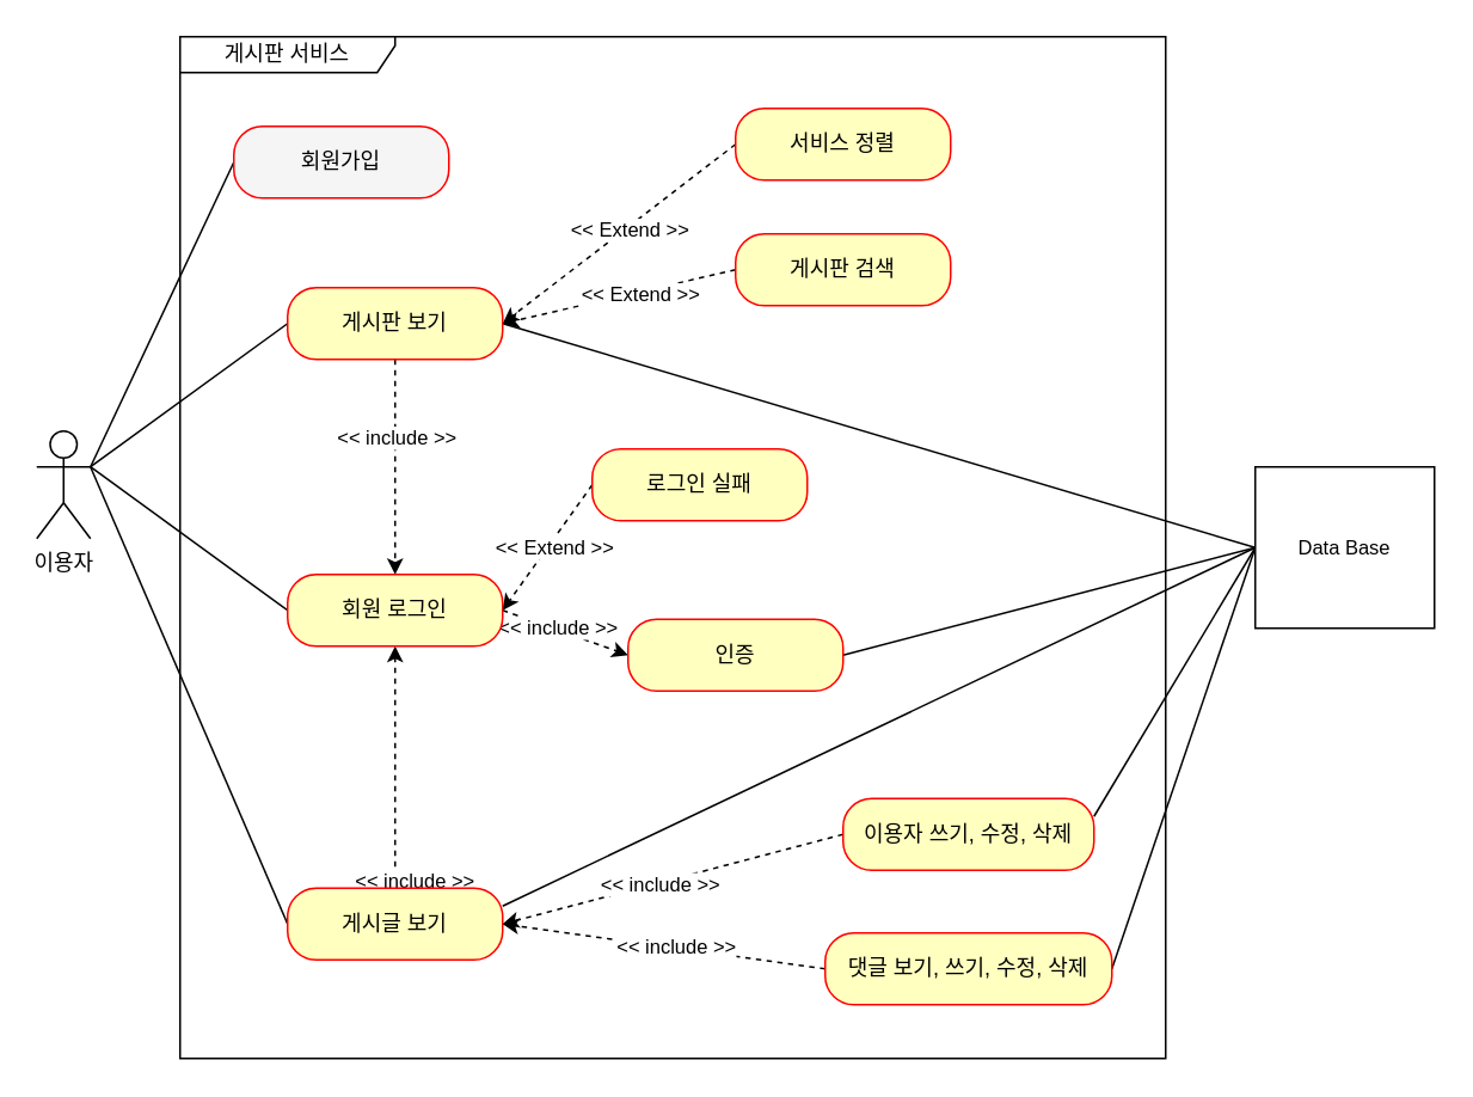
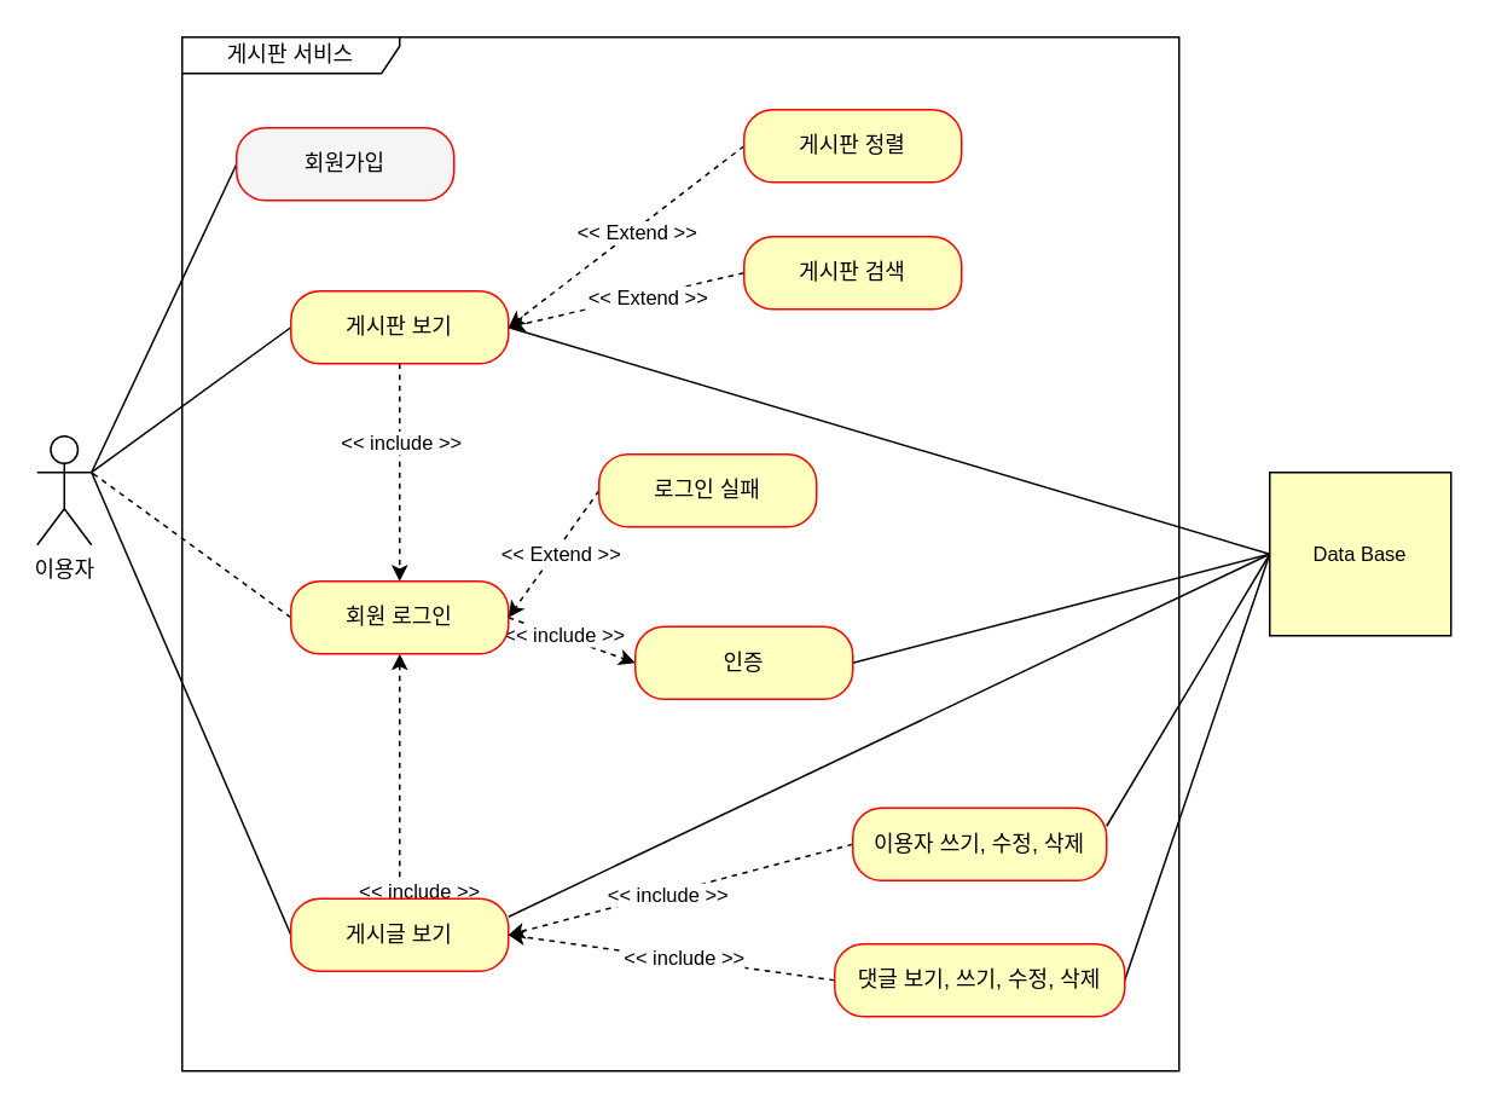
  <mxCell id="0" />
  <mxCell id="1" parent="0" />
  <mxCell id="2" value="이용자" style="shape=umlActor;verticalLabelPosition=bottom;verticalAlign=top;html=1;" vertex="1" parent="1"><mxGeometry x="20" y="240" width="30" height="60" as="geometry" /></mxCell>
  <mxCell id="3" value="게시판 서비스" style="shape=umlFrame;whiteSpace=wrap;html=1;pointerEvents=0;width=120;height=20;" vertex="1" parent="1"><mxGeometry x="100" y="20" width="550" height="570" as="geometry" /></mxCell>
  <mxCell id="4" style="rounded=0;orthogonalLoop=1;jettySize=auto;html=1;exitX=0;exitY=0.5;exitDx=0;exitDy=0;entryX=1;entryY=0.333;entryDx=0;entryDy=0;entryPerimeter=0;endArrow=none;endFill=0;" edge="1" parent="1" source="5" target="2"><mxGeometry relative="1" as="geometry" /></mxCell>
  <mxCell id="5" value="회원가입" style="rounded=1;whiteSpace=wrap;html=1;arcSize=40;fontColor=#000000;fillColor=#f5f5f5;strokeColor=#ff0000;" vertex="1" parent="1"><mxGeometry x="130" y="70" width="120" height="40" as="geometry" /></mxCell>
  <mxCell id="6" style="edgeStyle=none;shape=connector;rounded=0;orthogonalLoop=1;jettySize=auto;html=1;exitX=0;exitY=0.5;exitDx=0;exitDy=0;entryX=1;entryY=0.333;entryDx=0;entryDy=0;entryPerimeter=0;labelBackgroundColor=default;strokeColor=default;fontFamily=Helvetica;fontSize=11;fontColor=default;endArrow=none;endFill=0;" edge="1" parent="1" source="10" target="2"><mxGeometry relative="1" as="geometry" /></mxCell>
  <mxCell id="7" style="edgeStyle=none;shape=connector;rounded=0;orthogonalLoop=1;jettySize=auto;html=1;exitX=0.5;exitY=1;exitDx=0;exitDy=0;entryX=0.5;entryY=0;entryDx=0;entryDy=0;labelBackgroundColor=default;strokeColor=default;fontFamily=Helvetica;fontSize=11;fontColor=default;endArrow=classic;endFill=1;dashed=1;" edge="1" parent="1" source="10" target="19"><mxGeometry relative="1" as="geometry" /></mxCell>
  <mxCell id="8" value="&amp;lt;&amp;lt; include &amp;gt;&amp;gt;" style="edgeLabel;html=1;align=center;verticalAlign=middle;resizable=0;points=[];fontSize=11;fontFamily=Helvetica;fontColor=default;" vertex="1" connectable="0" parent="7"><mxGeometry x="-0.269" relative="1" as="geometry"><mxPoint y="-1" as="offset" /></mxGeometry></mxCell>
  <mxCell id="9" style="edgeStyle=none;shape=connector;rounded=0;orthogonalLoop=1;jettySize=auto;html=1;exitX=1;exitY=0.5;exitDx=0;exitDy=0;entryX=0;entryY=0.5;entryDx=0;entryDy=0;labelBackgroundColor=default;strokeColor=default;fontFamily=Helvetica;fontSize=11;fontColor=default;endArrow=none;endFill=0;" edge="1" parent="1" source="10" target="39"><mxGeometry relative="1" as="geometry" /></mxCell>
  <mxCell id="10" value="게시판 보기" style="rounded=1;whiteSpace=wrap;html=1;arcSize=40;fontColor=#000000;fillColor=#ffffc0;strokeColor=#ff0000;" vertex="1" parent="1"><mxGeometry x="160" y="160" width="120" height="40" as="geometry" /></mxCell>
  <mxCell id="11" style="edgeStyle=none;shape=connector;rounded=0;orthogonalLoop=1;jettySize=auto;html=1;exitX=0;exitY=0.5;exitDx=0;exitDy=0;entryX=1;entryY=0.333;entryDx=0;entryDy=0;entryPerimeter=0;labelBackgroundColor=default;strokeColor=default;fontFamily=Helvetica;fontSize=11;fontColor=default;endArrow=none;endFill=0;" edge="1" parent="1" source="15" target="2"><mxGeometry relative="1" as="geometry" /></mxCell>
  <mxCell id="12" style="edgeStyle=none;shape=connector;rounded=0;orthogonalLoop=1;jettySize=auto;html=1;exitX=0.5;exitY=0;exitDx=0;exitDy=0;entryX=0.5;entryY=1;entryDx=0;entryDy=0;labelBackgroundColor=default;strokeColor=default;fontFamily=Helvetica;fontSize=11;fontColor=default;endArrow=classic;endFill=1;dashed=1;" edge="1" parent="1" source="15" target="19"><mxGeometry relative="1" as="geometry" /></mxCell>
  <mxCell id="13" value="&amp;lt;&amp;lt; include &amp;gt;&amp;gt;" style="edgeLabel;html=1;align=center;verticalAlign=middle;resizable=0;points=[];fontSize=11;fontFamily=Helvetica;fontColor=default;" vertex="1" connectable="0" parent="12"><mxGeometry x="-0.333" y="1" relative="1" as="geometry"><mxPoint x="11" y="40" as="offset" /></mxGeometry></mxCell>
  <mxCell id="14" style="edgeStyle=none;shape=connector;rounded=0;orthogonalLoop=1;jettySize=auto;html=1;exitX=1;exitY=0.25;exitDx=0;exitDy=0;entryX=0;entryY=0.5;entryDx=0;entryDy=0;labelBackgroundColor=default;strokeColor=default;fontFamily=Helvetica;fontSize=11;fontColor=default;endArrow=none;endFill=0;" edge="1" parent="1" source="15" target="39"><mxGeometry relative="1" as="geometry" /></mxCell>
  <mxCell id="15" value="게시글 보기" style="rounded=1;whiteSpace=wrap;html=1;arcSize=40;fontColor=#000000;fillColor=#ffffc0;strokeColor=#ff0000;" vertex="1" parent="1"><mxGeometry x="160" y="495" width="120" height="40" as="geometry" /></mxCell>
- <mxCell id="16" style="rounded=0;orthogonalLoop=1;jettySize=auto;html=1;exitX=0;exitY=0.5;exitDx=0;exitDy=0;entryX=1;entryY=0.333;entryDx=0;entryDy=0;entryPerimeter=0;endArrow=none;endFill=0;" edge="1" parent="1" source="19" target="2"><mxGeometry relative="1" as="geometry" /></mxCell>
+ <mxCell id="16" style="rounded=0;orthogonalLoop=1;jettySize=auto;html=1;exitX=0;exitY=0.5;exitDx=0;exitDy=0;entryX=1;entryY=0.333;entryDx=0;entryDy=0;entryPerimeter=0;endArrow=none;endFill=0;dashed=1;" edge="1" parent="1" source="19" target="2"><mxGeometry relative="1" as="geometry" /></mxCell>
  <mxCell id="17" style="edgeStyle=none;shape=connector;rounded=0;orthogonalLoop=1;jettySize=auto;html=1;exitX=1;exitY=0.5;exitDx=0;exitDy=0;entryX=0;entryY=0.5;entryDx=0;entryDy=0;labelBackgroundColor=default;strokeColor=default;fontFamily=Helvetica;fontSize=11;fontColor=default;endArrow=classic;endFill=1;dashed=1;" edge="1" parent="1" source="19" target="21"><mxGeometry relative="1" as="geometry" /></mxCell>
  <mxCell id="18" value="&amp;lt;&amp;lt; include &amp;gt;&amp;gt;" style="edgeLabel;html=1;align=center;verticalAlign=middle;resizable=0;points=[];fontSize=11;fontFamily=Helvetica;fontColor=default;" vertex="1" connectable="0" parent="17"><mxGeometry x="0.012" y="-1" relative="1" as="geometry"><mxPoint x="-5" y="-4" as="offset" /></mxGeometry></mxCell>
  <mxCell id="19" value="회원 로그인" style="rounded=1;whiteSpace=wrap;html=1;arcSize=40;fontColor=#000000;fillColor=#ffffc0;strokeColor=#ff0000;" vertex="1" parent="1"><mxGeometry x="160" y="320" width="120" height="40" as="geometry" /></mxCell>
  <mxCell id="20" style="edgeStyle=none;shape=connector;rounded=0;orthogonalLoop=1;jettySize=auto;html=1;exitX=1;exitY=0.5;exitDx=0;exitDy=0;entryX=0;entryY=0.5;entryDx=0;entryDy=0;labelBackgroundColor=default;strokeColor=default;fontFamily=Helvetica;fontSize=11;fontColor=default;endArrow=none;endFill=0;" edge="1" parent="1" source="21" target="39"><mxGeometry relative="1" as="geometry" /></mxCell>
  <mxCell id="21" value="인증" style="rounded=1;whiteSpace=wrap;html=1;arcSize=40;fontColor=#000000;fillColor=#ffffc0;strokeColor=#ff0000;" vertex="1" parent="1"><mxGeometry x="350" y="345" width="120" height="40" as="geometry" /></mxCell>
  <mxCell id="22" style="edgeStyle=none;shape=connector;rounded=0;orthogonalLoop=1;jettySize=auto;html=1;exitX=0;exitY=0.5;exitDx=0;exitDy=0;entryX=1;entryY=0.5;entryDx=0;entryDy=0;labelBackgroundColor=default;strokeColor=default;fontFamily=Helvetica;fontSize=11;fontColor=default;endArrow=classic;endFill=1;dashed=1;" edge="1" parent="1" source="24" target="19"><mxGeometry relative="1" as="geometry" /></mxCell>
  <mxCell id="23" value="&amp;lt;&amp;lt; Extend &amp;gt;&amp;gt;" style="edgeLabel;html=1;align=center;verticalAlign=middle;resizable=0;points=[];fontSize=11;fontFamily=Helvetica;fontColor=default;" vertex="1" connectable="0" parent="22"><mxGeometry x="-0.181" y="-1" relative="1" as="geometry"><mxPoint y="7" as="offset" /></mxGeometry></mxCell>
  <mxCell id="24" value="로그인 실패" style="rounded=1;whiteSpace=wrap;html=1;arcSize=40;fontColor=#000000;fillColor=#ffffc0;strokeColor=#ff0000;" vertex="1" parent="1"><mxGeometry x="330" y="250" width="120" height="40" as="geometry" /></mxCell>
  <mxCell id="25" style="edgeStyle=none;shape=connector;rounded=0;orthogonalLoop=1;jettySize=auto;html=1;exitX=0;exitY=0.5;exitDx=0;exitDy=0;entryX=1;entryY=0.5;entryDx=0;entryDy=0;labelBackgroundColor=default;strokeColor=default;fontFamily=Helvetica;fontSize=11;fontColor=default;endArrow=classic;endFill=1;dashed=1;" edge="1" parent="1" source="27" target="10"><mxGeometry relative="1" as="geometry" /></mxCell>
  <mxCell id="26" value="&amp;lt;&amp;lt; Extend &amp;gt;&amp;gt;" style="edgeLabel;html=1;align=center;verticalAlign=middle;resizable=0;points=[];fontSize=11;fontFamily=Helvetica;fontColor=default;" vertex="1" connectable="0" parent="25"><mxGeometry x="-0.076" y="1" relative="1" as="geometry"><mxPoint as="offset" /></mxGeometry></mxCell>
- <mxCell id="27" value="서비스 정렬" style="rounded=1;whiteSpace=wrap;html=1;arcSize=40;fontColor=#000000;fillColor=#ffffc0;strokeColor=#ff0000;" vertex="1" parent="1"><mxGeometry x="410" y="60" width="120" height="40" as="geometry" /></mxCell>
+ <mxCell id="27" value="게시판 정렬" style="rounded=1;whiteSpace=wrap;html=1;arcSize=40;fontColor=#000000;fillColor=#ffffc0;strokeColor=#ff0000;" vertex="1" parent="1"><mxGeometry x="410" y="60" width="120" height="40" as="geometry" /></mxCell>
  <mxCell id="28" style="edgeStyle=none;shape=connector;rounded=0;orthogonalLoop=1;jettySize=auto;html=1;exitX=0;exitY=0.5;exitDx=0;exitDy=0;labelBackgroundColor=default;strokeColor=default;fontFamily=Helvetica;fontSize=11;fontColor=default;endArrow=classic;endFill=1;dashed=1;entryX=1;entryY=0.5;entryDx=0;entryDy=0;" edge="1" parent="1" source="30" target="10"><mxGeometry relative="1" as="geometry"><mxPoint x="260" y="300" as="targetPoint" /></mxGeometry></mxCell>
  <mxCell id="29" value="&amp;lt;&amp;lt; Extend &amp;gt;&amp;gt;" style="edgeLabel;html=1;align=center;verticalAlign=middle;resizable=0;points=[];fontSize=11;fontFamily=Helvetica;fontColor=default;" vertex="1" connectable="0" parent="28"><mxGeometry x="-0.174" y="1" relative="1" as="geometry"><mxPoint as="offset" /></mxGeometry></mxCell>
  <mxCell id="30" value="게시판 검색" style="rounded=1;whiteSpace=wrap;html=1;arcSize=40;fontColor=#000000;fillColor=#ffffc0;strokeColor=#ff0000;" vertex="1" parent="1"><mxGeometry x="410" y="130" width="120" height="40" as="geometry" /></mxCell>
  <mxCell id="31" style="edgeStyle=none;shape=connector;rounded=0;orthogonalLoop=1;jettySize=auto;html=1;exitX=0;exitY=0.5;exitDx=0;exitDy=0;entryX=1;entryY=0.5;entryDx=0;entryDy=0;labelBackgroundColor=default;strokeColor=default;fontFamily=Helvetica;fontSize=11;fontColor=default;endArrow=classic;endFill=1;dashed=1;" edge="1" parent="1" source="34" target="15"><mxGeometry relative="1" as="geometry" /></mxCell>
  <mxCell id="32" value="&amp;lt;&amp;lt; include &amp;gt;&amp;gt;" style="edgeLabel;html=1;align=center;verticalAlign=middle;resizable=0;points=[];fontSize=11;fontFamily=Helvetica;fontColor=default;" vertex="1" connectable="0" parent="31"><mxGeometry x="0.08" y="1" relative="1" as="geometry"><mxPoint as="offset" /></mxGeometry></mxCell>
  <mxCell id="33" style="edgeStyle=none;shape=connector;rounded=0;orthogonalLoop=1;jettySize=auto;html=1;exitX=1;exitY=0.25;exitDx=0;exitDy=0;entryX=0;entryY=0.5;entryDx=0;entryDy=0;labelBackgroundColor=default;strokeColor=default;fontFamily=Helvetica;fontSize=11;fontColor=default;endArrow=none;endFill=0;" edge="1" parent="1" source="34" target="39"><mxGeometry relative="1" as="geometry" /></mxCell>
  <mxCell id="34" value="이용자 쓰기, 수정, 삭제" style="rounded=1;whiteSpace=wrap;html=1;arcSize=40;fontColor=#000000;fillColor=#ffffc0;strokeColor=#ff0000;" vertex="1" parent="1"><mxGeometry x="470" y="445" width="140" height="40" as="geometry" /></mxCell>
  <mxCell id="35" style="edgeStyle=none;shape=connector;rounded=0;orthogonalLoop=1;jettySize=auto;html=1;exitX=0;exitY=0.5;exitDx=0;exitDy=0;labelBackgroundColor=default;strokeColor=default;fontFamily=Helvetica;fontSize=11;fontColor=default;endArrow=classic;endFill=1;dashed=1;entryX=1;entryY=0.5;entryDx=0;entryDy=0;" edge="1" parent="1" source="38" target="15"><mxGeometry relative="1" as="geometry"><mxPoint x="340" y="400" as="targetPoint" /></mxGeometry></mxCell>
  <mxCell id="36" value="&amp;lt;&amp;lt; include &amp;gt;&amp;gt;" style="edgeLabel;html=1;align=center;verticalAlign=middle;resizable=0;points=[];fontSize=11;fontFamily=Helvetica;fontColor=default;" vertex="1" connectable="0" parent="35"><mxGeometry x="-0.061" y="-1" relative="1" as="geometry"><mxPoint x="1" as="offset" /></mxGeometry></mxCell>
  <mxCell id="37" style="edgeStyle=none;shape=connector;rounded=0;orthogonalLoop=1;jettySize=auto;html=1;exitX=1;exitY=0.5;exitDx=0;exitDy=0;entryX=0;entryY=0.5;entryDx=0;entryDy=0;labelBackgroundColor=default;strokeColor=default;fontFamily=Helvetica;fontSize=11;fontColor=default;endArrow=none;endFill=0;" edge="1" parent="1" source="38" target="39"><mxGeometry relative="1" as="geometry" /></mxCell>
  <mxCell id="38" value="댓글 보기, 쓰기, 수정, 삭제" style="rounded=1;whiteSpace=wrap;html=1;arcSize=40;fontColor=#000000;fillColor=#ffffc0;strokeColor=#ff0000;" vertex="1" parent="1"><mxGeometry x="460" y="520" width="160" height="40" as="geometry" /></mxCell>
- <mxCell id="39" value="Data Base" style="html=1;dropTarget=0;whiteSpace=wrap;fontFamily=Helvetica;fontSize=11;fontColor=default;" vertex="1" parent="1"><mxGeometry x="700" y="260" width="100" height="90" as="geometry" /></mxCell>
+ <mxCell id="39" value="Data Base" style="html=1;dropTarget=0;whiteSpace=wrap;fontFamily=Helvetica;fontSize=11;fontColor=default;fillColor=#ffffc0;" vertex="1" parent="1"><mxGeometry x="700" y="260" width="100" height="90" as="geometry" /></mxCell>
